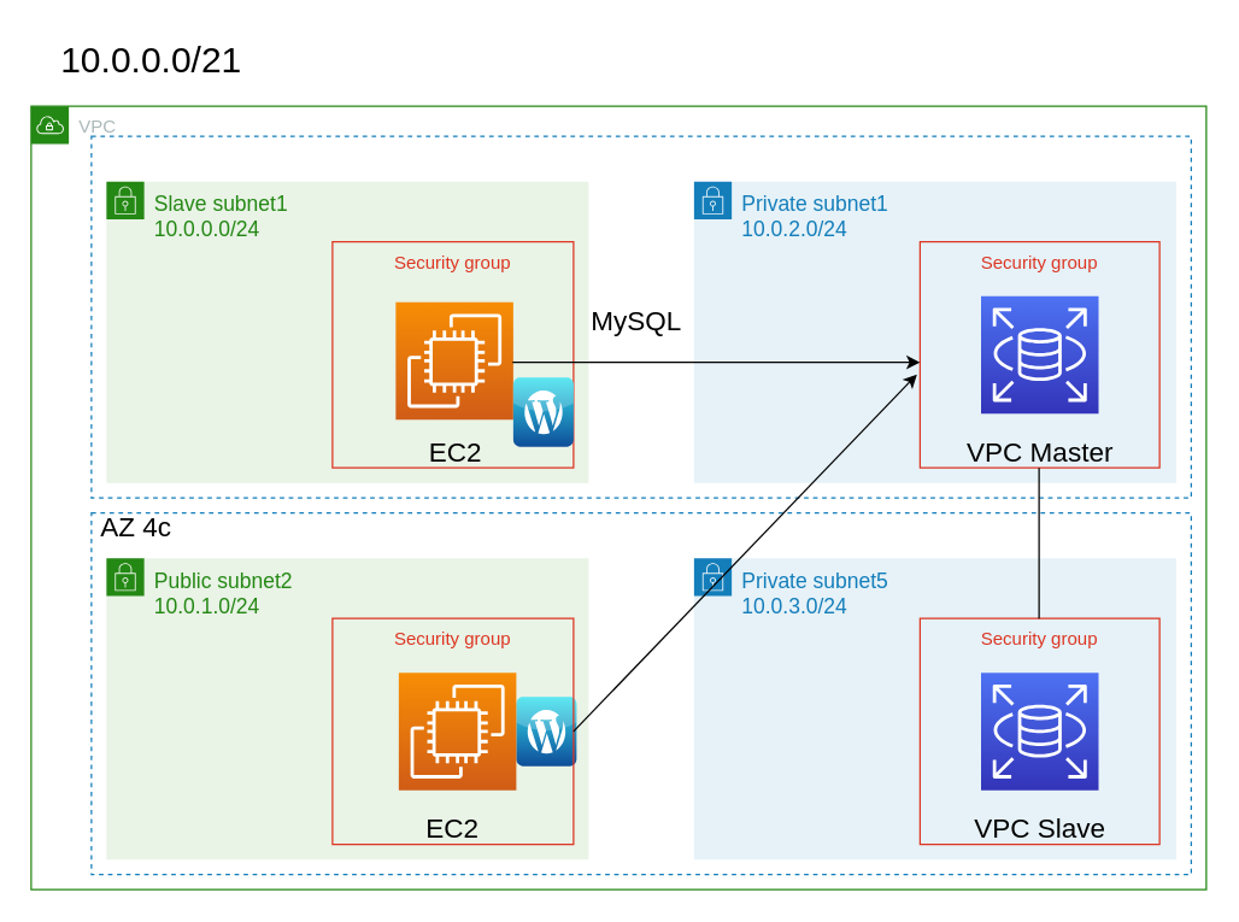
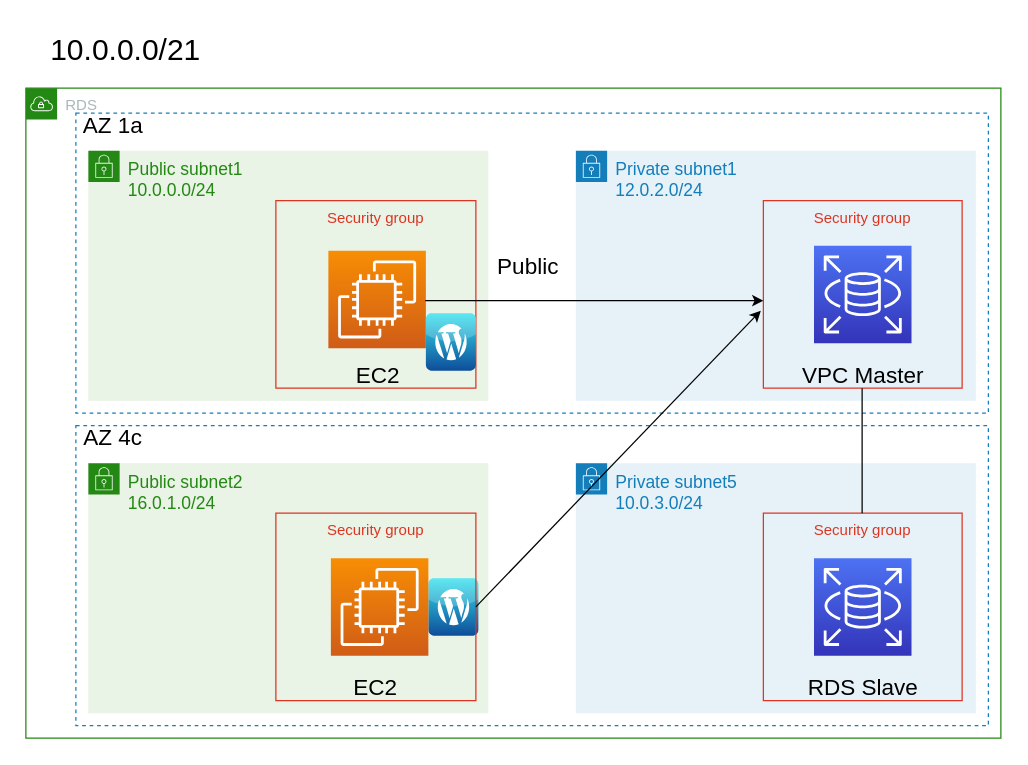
  <mxCell id="0" />
  <mxCell id="1" parent="0" />
- <mxCell id="2" value="VPC" style="points=[[0,0],[0.25,0],[0.5,0],[0.75,0],[1,0],[1,0.25],[1,0.5],[1,0.75],[1,1],[0.75,1],[0.5,1],[0.25,1],[0,1],[0,0.75],[0,0.5],[0,0.25]];outlineConnect=0;gradientColor=none;html=1;whiteSpace=wrap;fontSize=12;fontStyle=0;shape=mxgraph.aws4.group;grIcon=mxgraph.aws4.group_vpc;strokeColor=#248814;fillColor=none;verticalAlign=top;align=left;spacingLeft=30;fontColor=#AAB7B8;dashed=0;" vertex="1" parent="1"><mxGeometry x="20" y="70" width="780" height="520" as="geometry" /></mxCell>
+ <mxCell id="2" value="RDS" style="points=[[0,0],[0.25,0],[0.5,0],[0.75,0],[1,0],[1,0.25],[1,0.5],[1,0.75],[1,1],[0.75,1],[0.5,1],[0.25,1],[0,1],[0,0.75],[0,0.5],[0,0.25]];outlineConnect=0;gradientColor=none;html=1;whiteSpace=wrap;fontSize=12;fontStyle=0;shape=mxgraph.aws4.group;grIcon=mxgraph.aws4.group_vpc;strokeColor=#248814;fillColor=none;verticalAlign=top;align=left;spacingLeft=30;fontColor=#AAB7B8;dashed=0;" vertex="1" parent="1"><mxGeometry x="20" y="70" width="780" height="520" as="geometry" /></mxCell>
  <mxCell id="3" value="" style="fillColor=none;strokeColor=#147EBA;dashed=1;verticalAlign=top;fontStyle=0;fontColor=#147EBA;" vertex="1" parent="1"><mxGeometry x="60" y="90" width="730" height="240" as="geometry" /></mxCell>
  <mxCell id="4" value="" style="fillColor=none;strokeColor=#147EBA;dashed=1;verticalAlign=top;fontStyle=0;fontColor=#147EBA;" vertex="1" parent="1"><mxGeometry x="60" y="340" width="730" height="240" as="geometry" /></mxCell>
- <mxCell id="5" value="&lt;font style=&quot;font-size: 14px&quot;&gt;Slave subnet1&lt;br&gt;10.0.0.0/24&lt;/font&gt;" style="points=[[0,0],[0.25,0],[0.5,0],[0.75,0],[1,0],[1,0.25],[1,0.5],[1,0.75],[1,1],[0.75,1],[0.5,1],[0.25,1],[0,1],[0,0.75],[0,0.5],[0,0.25]];outlineConnect=0;gradientColor=none;html=1;whiteSpace=wrap;fontSize=12;fontStyle=0;shape=mxgraph.aws4.group;grIcon=mxgraph.aws4.group_security_group;grStroke=0;strokeColor=#248814;fillColor=#E9F3E6;verticalAlign=top;align=left;spacingLeft=30;fontColor=#248814;dashed=0;" vertex="1" parent="1"><mxGeometry x="70" y="120" width="320" height="200" as="geometry" /></mxCell>
- <mxCell id="6" value="&lt;font style=&quot;font-size: 14px&quot;&gt;Public subnet2&lt;br&gt;10.0.1.0/24&lt;/font&gt;" style="points=[[0,0],[0.25,0],[0.5,0],[0.75,0],[1,0],[1,0.25],[1,0.5],[1,0.75],[1,1],[0.75,1],[0.5,1],[0.25,1],[0,1],[0,0.75],[0,0.5],[0,0.25]];outlineConnect=0;gradientColor=none;html=1;whiteSpace=wrap;fontSize=12;fontStyle=0;shape=mxgraph.aws4.group;grIcon=mxgraph.aws4.group_security_group;grStroke=0;strokeColor=#248814;fillColor=#E9F3E6;verticalAlign=top;align=left;spacingLeft=30;fontColor=#248814;dashed=0;" vertex="1" parent="1"><mxGeometry x="70" y="370" width="320" height="200" as="geometry" /></mxCell>
- <mxCell id="7" value="&lt;font style=&quot;font-size: 14px&quot;&gt;Private subnet1&lt;br&gt;10.0.2.0/24&lt;/font&gt;" style="points=[[0,0],[0.25,0],[0.5,0],[0.75,0],[1,0],[1,0.25],[1,0.5],[1,0.75],[1,1],[0.75,1],[0.5,1],[0.25,1],[0,1],[0,0.75],[0,0.5],[0,0.25]];outlineConnect=0;gradientColor=none;html=1;whiteSpace=wrap;fontSize=12;fontStyle=0;shape=mxgraph.aws4.group;grIcon=mxgraph.aws4.group_security_group;grStroke=0;strokeColor=#147EBA;fillColor=#E6F2F8;verticalAlign=top;align=left;spacingLeft=30;fontColor=#147EBA;dashed=0;" vertex="1" parent="1"><mxGeometry x="460" y="120" width="320" height="200" as="geometry" /></mxCell>
+ <mxCell id="5" value="&lt;font style=&quot;font-size: 14px&quot;&gt;Public subnet1&lt;br&gt;10.0.0.0/24&lt;/font&gt;" style="points=[[0,0],[0.25,0],[0.5,0],[0.75,0],[1,0],[1,0.25],[1,0.5],[1,0.75],[1,1],[0.75,1],[0.5,1],[0.25,1],[0,1],[0,0.75],[0,0.5],[0,0.25]];outlineConnect=0;gradientColor=none;html=1;whiteSpace=wrap;fontSize=12;fontStyle=0;shape=mxgraph.aws4.group;grIcon=mxgraph.aws4.group_security_group;grStroke=0;strokeColor=#248814;fillColor=#E9F3E6;verticalAlign=top;align=left;spacingLeft=30;fontColor=#248814;dashed=0;" vertex="1" parent="1"><mxGeometry x="70" y="120" width="320" height="200" as="geometry" /></mxCell>
+ <mxCell id="6" value="&lt;font style=&quot;font-size: 14px&quot;&gt;Public subnet2&lt;br&gt;16.0.1.0/24&lt;/font&gt;" style="points=[[0,0],[0.25,0],[0.5,0],[0.75,0],[1,0],[1,0.25],[1,0.5],[1,0.75],[1,1],[0.75,1],[0.5,1],[0.25,1],[0,1],[0,0.75],[0,0.5],[0,0.25]];outlineConnect=0;gradientColor=none;html=1;whiteSpace=wrap;fontSize=12;fontStyle=0;shape=mxgraph.aws4.group;grIcon=mxgraph.aws4.group_security_group;grStroke=0;strokeColor=#248814;fillColor=#E9F3E6;verticalAlign=top;align=left;spacingLeft=30;fontColor=#248814;dashed=0;" vertex="1" parent="1"><mxGeometry x="70" y="370" width="320" height="200" as="geometry" /></mxCell>
+ <mxCell id="7" value="&lt;font style=&quot;font-size: 14px&quot;&gt;Private subnet1&lt;br&gt;12.0.2.0/24&lt;/font&gt;" style="points=[[0,0],[0.25,0],[0.5,0],[0.75,0],[1,0],[1,0.25],[1,0.5],[1,0.75],[1,1],[0.75,1],[0.5,1],[0.25,1],[0,1],[0,0.75],[0,0.5],[0,0.25]];outlineConnect=0;gradientColor=none;html=1;whiteSpace=wrap;fontSize=12;fontStyle=0;shape=mxgraph.aws4.group;grIcon=mxgraph.aws4.group_security_group;grStroke=0;strokeColor=#147EBA;fillColor=#E6F2F8;verticalAlign=top;align=left;spacingLeft=30;fontColor=#147EBA;dashed=0;" vertex="1" parent="1"><mxGeometry x="460" y="120" width="320" height="200" as="geometry" /></mxCell>
  <mxCell id="8" value="Security group" style="fillColor=none;strokeColor=#DD3522;verticalAlign=top;fontStyle=0;fontColor=#DD3522;" vertex="1" parent="1"><mxGeometry x="220" y="160" width="160" height="150" as="geometry" /></mxCell>
  <mxCell id="9" value="Security group" style="fillColor=none;strokeColor=#DD3522;verticalAlign=top;fontStyle=0;fontColor=#DD3522;" vertex="1" parent="1"><mxGeometry x="610" y="160" width="159" height="150" as="geometry" /></mxCell>
  <mxCell id="10" value="" style="points=[[0,0,0],[0.25,0,0],[0.5,0,0],[0.75,0,0],[1,0,0],[0,1,0],[0.25,1,0],[0.5,1,0],[0.75,1,0],[1,1,0],[0,0.25,0],[0,0.5,0],[0,0.75,0],[1,0.25,0],[1,0.5,0],[1,0.75,0]];outlineConnect=0;fontColor=#232F3E;gradientColor=#F78E04;gradientDirection=north;fillColor=#D05C17;strokeColor=#ffffff;dashed=0;verticalLabelPosition=bottom;verticalAlign=top;align=center;html=1;fontSize=12;fontStyle=0;aspect=fixed;shape=mxgraph.aws4.resourceIcon;resIcon=mxgraph.aws4.ec2;" vertex="1" parent="1"><mxGeometry x="262" y="200" width="78" height="78" as="geometry" /></mxCell>
  <mxCell id="11" value="&lt;font style=&quot;font-size: 24px&quot;&gt;10.0.0.0/21&lt;/font&gt;" style="text;html=1;strokeColor=none;fillColor=none;align=center;verticalAlign=middle;whiteSpace=wrap;rounded=0;" vertex="1" parent="1"><mxGeometry x="35" y="20" width="130" height="40" as="geometry" /></mxCell>
  <mxCell id="12" value="&lt;font style=&quot;font-size: 18px&quot;&gt;EC2&lt;/font&gt;" style="text;html=1;strokeColor=none;fillColor=none;align=center;verticalAlign=middle;whiteSpace=wrap;rounded=0;" vertex="1" parent="1"><mxGeometry x="262" y="290" width="80" height="20" as="geometry" /></mxCell>
  <mxCell id="13" value="" style="dashed=0;outlineConnect=0;html=1;align=center;labelPosition=center;verticalLabelPosition=bottom;verticalAlign=top;shape=mxgraph.webicons.wordpress;fillColor=#35E2EE;gradientColor=#0E4D99" vertex="1" parent="1"><mxGeometry x="342" y="462" width="40" height="46" as="geometry" /></mxCell>
  <mxCell id="14" value="" style="points=[[0,0,0],[0.25,0,0],[0.5,0,0],[0.75,0,0],[1,0,0],[0,1,0],[0.25,1,0],[0.5,1,0],[0.75,1,0],[1,1,0],[0,0.25,0],[0,0.5,0],[0,0.75,0],[1,0.25,0],[1,0.5,0],[1,0.75,0]];outlineConnect=0;fontColor=#232F3E;gradientColor=#4D72F3;gradientDirection=north;fillColor=#3334B9;strokeColor=#ffffff;dashed=0;verticalLabelPosition=bottom;verticalAlign=top;align=center;html=1;fontSize=12;fontStyle=0;aspect=fixed;shape=mxgraph.aws4.resourceIcon;resIcon=mxgraph.aws4.rds;" vertex="1" parent="1"><mxGeometry x="650.5" y="476" width="78" height="78" as="geometry" /></mxCell>
  <mxCell id="15" value="&lt;font style=&quot;font-size: 18px&quot;&gt;VPC Master&lt;/font&gt;" style="text;html=1;strokeColor=none;fillColor=none;align=center;verticalAlign=middle;whiteSpace=wrap;rounded=0;" vertex="1" parent="1"><mxGeometry x="619.5" y="290" width="140" height="20" as="geometry" /></mxCell>
- <mxCell id="16" value="&lt;font style=&quot;font-size: 18px&quot;&gt;MySQL&lt;/font&gt;" style="text;html=1;strokeColor=none;fillColor=none;align=center;verticalAlign=middle;whiteSpace=wrap;rounded=0;" vertex="1" parent="1"><mxGeometry x="382" y="203" width="80" height="20" as="geometry" /></mxCell>
+ <mxCell id="16" value="&lt;font style=&quot;font-size: 18px&quot;&gt;Public&lt;/font&gt;" style="text;html=1;strokeColor=none;fillColor=none;align=center;verticalAlign=middle;whiteSpace=wrap;rounded=0;" vertex="1" parent="1"><mxGeometry x="382" y="203" width="80" height="20" as="geometry" /></mxCell>
  <mxCell id="17" value="" style="dashed=0;outlineConnect=0;html=1;align=center;labelPosition=center;verticalLabelPosition=bottom;verticalAlign=top;shape=mxgraph.webicons.wordpress;fillColor=#35E2EE;gradientColor=#0E4D99" vertex="1" parent="1"><mxGeometry x="340" y="250" width="40" height="46" as="geometry" /></mxCell>
  <mxCell id="18" value="" style="endArrow=classic;html=1;" edge="1" parent="1"><mxGeometry width="50" height="50" relative="1" as="geometry"><mxPoint x="339.5" y="240" as="sourcePoint" /><mxPoint x="610" y="240" as="targetPoint" /></mxGeometry></mxCell>
  <mxCell id="19" value="" style="points=[[0,0,0],[0.25,0,0],[0.5,0,0],[0.75,0,0],[1,0,0],[0,1,0],[0.25,1,0],[0.5,1,0],[0.75,1,0],[1,1,0],[0,0.25,0],[0,0.5,0],[0,0.75,0],[1,0.25,0],[1,0.5,0],[1,0.75,0]];outlineConnect=0;fontColor=#232F3E;gradientColor=#F78E04;gradientDirection=north;fillColor=#D05C17;strokeColor=#ffffff;dashed=0;verticalLabelPosition=bottom;verticalAlign=top;align=center;html=1;fontSize=12;fontStyle=0;aspect=fixed;shape=mxgraph.aws4.resourceIcon;resIcon=mxgraph.aws4.ec2;" vertex="1" parent="1"><mxGeometry x="264" y="446" width="78" height="78" as="geometry" /></mxCell>
  <mxCell id="20" value="Security group" style="fillColor=none;strokeColor=#DD3522;verticalAlign=top;fontStyle=0;fontColor=#DD3522;" vertex="1" parent="1"><mxGeometry x="220" y="410" width="160" height="150" as="geometry" /></mxCell>
  <mxCell id="21" value="&lt;font style=&quot;font-size: 18px&quot;&gt;EC2&lt;/font&gt;" style="text;html=1;strokeColor=none;fillColor=none;align=center;verticalAlign=middle;whiteSpace=wrap;rounded=0;" vertex="1" parent="1"><mxGeometry x="260" y="540" width="80" height="20" as="geometry" /></mxCell>
+ <mxCell id="22" value="&lt;font style=&quot;font-size: 18px&quot;&gt;AZ 1a&lt;/font&gt;" style="text;html=1;strokeColor=none;fillColor=none;align=center;verticalAlign=middle;whiteSpace=wrap;rounded=0;" vertex="1" parent="1"><mxGeometry x="60" y="90" width="60" height="20" as="geometry" /></mxCell>
  <mxCell id="23" value="&lt;font style=&quot;font-size: 18px&quot;&gt;AZ 4c&lt;/font&gt;" style="text;html=1;strokeColor=none;fillColor=none;align=center;verticalAlign=middle;whiteSpace=wrap;rounded=0;" vertex="1" parent="1"><mxGeometry x="60" y="340" width="60" height="20" as="geometry" /></mxCell>
  <mxCell id="24" value="&lt;font style=&quot;font-size: 14px&quot;&gt;Private subnet5&lt;br&gt;10.0.3.0/24&lt;/font&gt;" style="points=[[0,0],[0.25,0],[0.5,0],[0.75,0],[1,0],[1,0.25],[1,0.5],[1,0.75],[1,1],[0.75,1],[0.5,1],[0.25,1],[0,1],[0,0.75],[0,0.5],[0,0.25]];outlineConnect=0;gradientColor=none;html=1;whiteSpace=wrap;fontSize=12;fontStyle=0;shape=mxgraph.aws4.group;grIcon=mxgraph.aws4.group_security_group;grStroke=0;strokeColor=#147EBA;fillColor=#E6F2F8;verticalAlign=top;align=left;spacingLeft=30;fontColor=#147EBA;dashed=0;" vertex="1" parent="1"><mxGeometry x="460" y="370" width="320" height="200" as="geometry" /></mxCell>
  <mxCell id="25" value="Security group" style="fillColor=none;strokeColor=#DD3522;verticalAlign=top;fontStyle=0;fontColor=#DD3522;" vertex="1" parent="1"><mxGeometry x="610" y="410" width="159" height="150" as="geometry" /></mxCell>
  <mxCell id="26" value="" style="points=[[0,0,0],[0.25,0,0],[0.5,0,0],[0.75,0,0],[1,0,0],[0,1,0],[0.25,1,0],[0.5,1,0],[0.75,1,0],[1,1,0],[0,0.25,0],[0,0.5,0],[0,0.75,0],[1,0.25,0],[1,0.5,0],[1,0.75,0]];outlineConnect=0;fontColor=#232F3E;gradientColor=#4D72F3;gradientDirection=north;fillColor=#3334B9;strokeColor=#ffffff;dashed=0;verticalLabelPosition=bottom;verticalAlign=top;align=center;html=1;fontSize=12;fontStyle=0;aspect=fixed;shape=mxgraph.aws4.resourceIcon;resIcon=mxgraph.aws4.rds;" vertex="1" parent="1"><mxGeometry x="650.5" y="196" width="78" height="78" as="geometry" /></mxCell>
  <mxCell id="27" value="" style="points=[[0,0,0],[0.25,0,0],[0.5,0,0],[0.75,0,0],[1,0,0],[0,1,0],[0.25,1,0],[0.5,1,0],[0.75,1,0],[1,1,0],[0,0.25,0],[0,0.5,0],[0,0.75,0],[1,0.25,0],[1,0.5,0],[1,0.75,0]];outlineConnect=0;fontColor=#232F3E;gradientColor=#4D72F3;gradientDirection=north;fillColor=#3334B9;strokeColor=#ffffff;dashed=0;verticalLabelPosition=bottom;verticalAlign=top;align=center;html=1;fontSize=12;fontStyle=0;aspect=fixed;shape=mxgraph.aws4.resourceIcon;resIcon=mxgraph.aws4.rds;" vertex="1" parent="1"><mxGeometry x="650.5" y="446" width="78" height="78" as="geometry" /></mxCell>
- <mxCell id="28" value="&lt;font style=&quot;font-size: 18px&quot;&gt;VPC Slave&lt;/font&gt;" style="text;html=1;strokeColor=none;fillColor=none;align=center;verticalAlign=middle;whiteSpace=wrap;rounded=0;" vertex="1" parent="1"><mxGeometry x="619.5" y="540" width="140" height="20" as="geometry" /></mxCell>
+ <mxCell id="28" value="&lt;font style=&quot;font-size: 18px&quot;&gt;RDS Slave&lt;/font&gt;" style="text;html=1;strokeColor=none;fillColor=none;align=center;verticalAlign=middle;whiteSpace=wrap;rounded=0;" vertex="1" parent="1"><mxGeometry x="619.5" y="540" width="140" height="20" as="geometry" /></mxCell>
  <mxCell id="29" value="" style="endArrow=none;html=1;" edge="1" parent="1"><mxGeometry width="50" height="50" relative="1" as="geometry"><mxPoint x="689" y="410" as="sourcePoint" /><mxPoint x="689" y="310" as="targetPoint" /></mxGeometry></mxCell>
  <mxCell id="30" value="" style="endArrow=classic;html=1;entryX=-0.013;entryY=0.587;entryDx=0;entryDy=0;entryPerimeter=0;exitX=1;exitY=0.5;exitDx=0;exitDy=0;" edge="1" parent="1" source="20" target="9"><mxGeometry width="50" height="50" relative="1" as="geometry"><mxPoint x="470" y="400" as="sourcePoint" /><mxPoint x="510" y="360" as="targetPoint" /></mxGeometry></mxCell>
